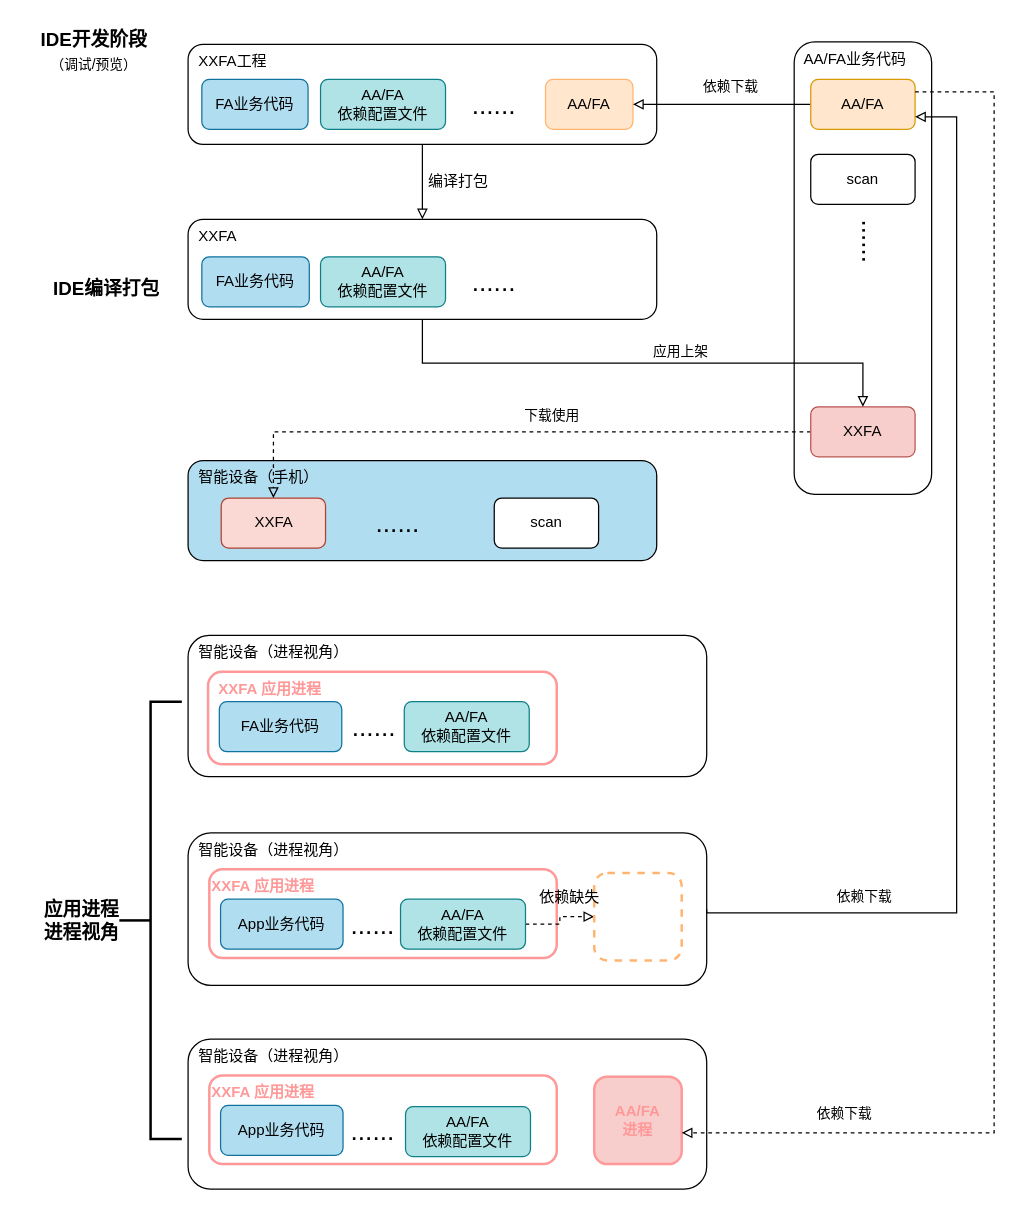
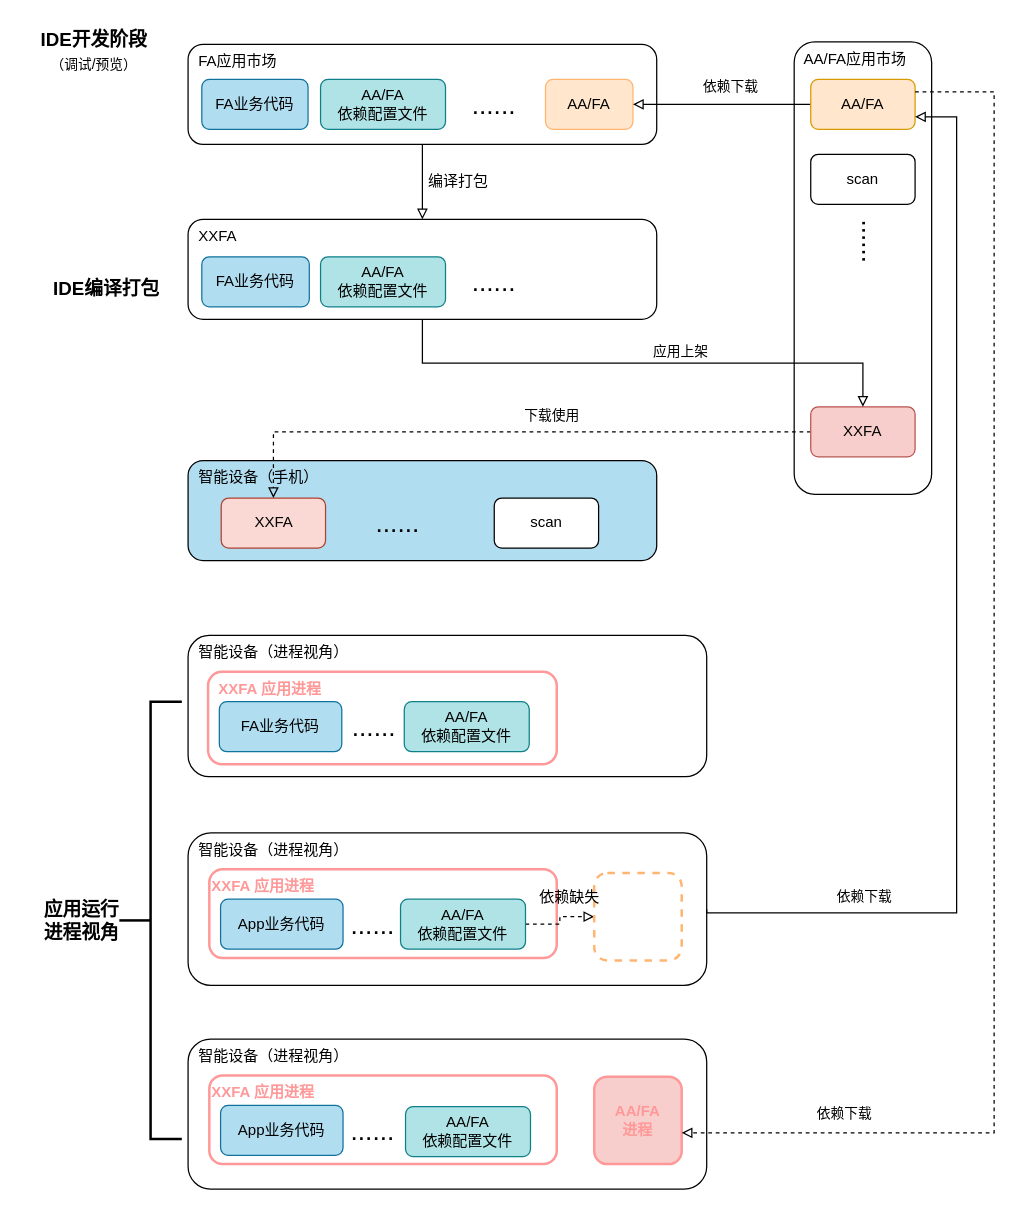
  <mxCell id="0" />
  <mxCell id="1" parent="0" />
  <mxCell id="2" value="&amp;nbsp; 智能设备（进程视角）" style="rounded=1;whiteSpace=wrap;html=1;fontSize=12;glass=0;strokeWidth=1;shadow=0;align=left;verticalAlign=top;" vertex="1" parent="1"><mxGeometry x="150" y="666" width="415" height="122" as="geometry" /></mxCell>
  <mxCell id="3" value="&lt;b&gt;&lt;font color=&quot;#ff9999&quot;&gt;XXFA 应用进程&lt;/font&gt;&lt;/b&gt;" style="rounded=1;whiteSpace=wrap;html=1;fillColor=none;gradientColor=none;fontSize=12;align=left;verticalAlign=top;strokeColor=#FF9999;strokeWidth=2;" vertex="1" parent="1"><mxGeometry x="167" y="695" width="278" height="71" as="geometry" /></mxCell>
  <mxCell id="4" value="&amp;nbsp; 智能设备（进程视角）" style="rounded=1;whiteSpace=wrap;html=1;fontSize=12;glass=0;strokeWidth=1;shadow=0;align=left;verticalAlign=top;" vertex="1" parent="1"><mxGeometry x="150" y="508" width="415" height="113" as="geometry" /></mxCell>
  <mxCell id="5" value="&lt;b&gt;&lt;font color=&quot;#ff9999&quot;&gt;&amp;nbsp; XXFA 应用进程&lt;/font&gt;&lt;/b&gt;" style="rounded=1;whiteSpace=wrap;html=1;fillColor=none;gradientColor=none;fontSize=12;align=left;verticalAlign=top;strokeColor=#FF9999;strokeWidth=2;" vertex="1" parent="1"><mxGeometry x="166" y="537" width="279" height="74" as="geometry" /></mxCell>
  <mxCell id="6" value="编译打包" style="edgeStyle=orthogonalEdgeStyle;rounded=0;orthogonalLoop=1;jettySize=auto;html=1;exitX=0.5;exitY=1;exitDx=0;exitDy=0;entryX=0.5;entryY=0;entryDx=0;entryDy=0;endArrow=block;endFill=0;fontSize=12;exitPerimeter=0;" edge="1" parent="1" source="7" target="8"><mxGeometry y="28" relative="1" as="geometry"><Array as="points"><mxPoint x="338" y="145" /><mxPoint x="338" y="145" /></Array><mxPoint as="offset" /></mxGeometry></mxCell>
- <mxCell id="7" value="&amp;nbsp; XXFA工程" style="rounded=1;whiteSpace=wrap;html=1;fontSize=12;glass=0;strokeWidth=1;shadow=0;align=left;verticalAlign=top;" vertex="1" parent="1"><mxGeometry x="150" y="35" width="375" height="80" as="geometry" /></mxCell>
+ <mxCell id="7" value="&amp;nbsp; FA应用市场" style="rounded=1;whiteSpace=wrap;html=1;fontSize=12;glass=0;strokeWidth=1;shadow=0;align=left;verticalAlign=top;" vertex="1" parent="1"><mxGeometry x="150" y="35" width="375" height="80" as="geometry" /></mxCell>
  <mxCell id="8" value="&amp;nbsp; XXFA" style="rounded=1;whiteSpace=wrap;html=1;fontSize=12;glass=0;strokeWidth=1;shadow=0;align=left;verticalAlign=top;" vertex="1" parent="1"><mxGeometry x="150" y="175" width="375" height="80" as="geometry" /></mxCell>
  <mxCell id="9" value="&lt;font&gt;&lt;b&gt;IDE开发阶段&lt;/b&gt;&lt;br&gt;&lt;font style=&quot;font-size: 11px&quot;&gt;（调试/预览）&lt;/font&gt;&lt;br&gt;&lt;/font&gt;" style="text;html=1;strokeColor=none;fillColor=none;align=center;verticalAlign=middle;whiteSpace=wrap;rounded=0;fontSize=15;" vertex="1" parent="1"><mxGeometry x="30" y="20" width="90" height="40" as="geometry" /></mxCell>
  <mxCell id="10" value="FA业务代码" style="rounded=1;whiteSpace=wrap;html=1;align=center;fillColor=#b1ddf0;strokeColor=#10739e;" vertex="1" parent="1"><mxGeometry x="161" y="63" width="85" height="40" as="geometry" /></mxCell>
  <mxCell id="11" value="AA/FA&lt;br&gt;依赖配置文件" style="rounded=1;whiteSpace=wrap;html=1;align=center;fillColor=#b0e3e6;strokeColor=#0e8088;" vertex="1" parent="1"><mxGeometry x="256" y="63" width="100" height="40" as="geometry" /></mxCell>
  <mxCell id="12" value="AA/FA" style="rounded=1;whiteSpace=wrap;html=1;align=center;fillColor=#ffe6cc;strokeColor=#FFB570;" vertex="1" parent="1"><mxGeometry x="436" y="63" width="70" height="40" as="geometry" /></mxCell>
  <mxCell id="13" value="&lt;font style=&quot;font-size: 21px&quot;&gt;......&lt;/font&gt;" style="rounded=1;whiteSpace=wrap;html=1;align=center;fillColor=none;gradientColor=none;strokeColor=none;" vertex="1" parent="1"><mxGeometry x="370" y="63" width="50" height="40" as="geometry" /></mxCell>
  <mxCell id="14" value="FA业务代码" style="rounded=1;whiteSpace=wrap;html=1;align=center;fillColor=#b1ddf0;strokeColor=#10739e;" vertex="1" parent="1"><mxGeometry x="161" y="205" width="86" height="40" as="geometry" /></mxCell>
  <mxCell id="15" value="AA/FA&lt;br&gt;依赖配置文件" style="rounded=1;whiteSpace=wrap;html=1;align=center;fillColor=#b0e3e6;strokeColor=#0e8088;" vertex="1" parent="1"><mxGeometry x="256" y="205" width="100" height="40" as="geometry" /></mxCell>
  <mxCell id="16" value="&lt;font style=&quot;font-size: 21px&quot;&gt;......&lt;/font&gt;" style="rounded=1;whiteSpace=wrap;html=1;align=center;fillColor=none;gradientColor=none;strokeColor=none;" vertex="1" parent="1"><mxGeometry x="370" y="205" width="50" height="40" as="geometry" /></mxCell>
- <mxCell id="17" value="&amp;nbsp; AA/FA业务代码" style="rounded=1;whiteSpace=wrap;html=1;fontSize=12;glass=0;strokeWidth=1;shadow=0;align=left;verticalAlign=top;" vertex="1" parent="1"><mxGeometry x="635" y="33" width="110" height="362" as="geometry" /></mxCell>
+ <mxCell id="17" value="&amp;nbsp; AA/FA应用市场" style="rounded=1;whiteSpace=wrap;html=1;fontSize=12;glass=0;strokeWidth=1;shadow=0;align=left;verticalAlign=top;" vertex="1" parent="1"><mxGeometry x="635" y="33" width="110" height="362" as="geometry" /></mxCell>
  <mxCell id="18" style="edgeStyle=orthogonalEdgeStyle;rounded=0;orthogonalLoop=1;jettySize=auto;html=1;exitX=0;exitY=0.5;exitDx=0;exitDy=0;entryX=1;entryY=0.5;entryDx=0;entryDy=0;endArrow=block;endFill=0;" edge="1" parent="1" source="20" target="12"><mxGeometry relative="1" as="geometry" /></mxCell>
  <mxCell id="19" value="依赖下载" style="edgeLabel;html=1;align=center;verticalAlign=middle;resizable=0;points=[];" vertex="1" connectable="0" parent="18"><mxGeometry x="-0.272" relative="1" as="geometry"><mxPoint x="-13.25" y="-15" as="offset" /></mxGeometry></mxCell>
  <mxCell id="20" value="AA/FA" style="rounded=1;whiteSpace=wrap;html=1;align=center;fillColor=#ffe6cc;strokeColor=#d79b00;" vertex="1" parent="1"><mxGeometry x="648.25" y="63" width="83.5" height="40" as="geometry" /></mxCell>
  <mxCell id="21" value="&lt;font style=&quot;font-size: 21px&quot;&gt;......&lt;/font&gt;" style="rounded=1;whiteSpace=wrap;html=1;align=center;fillColor=none;gradientColor=none;strokeColor=none;horizontal=0;verticalAlign=top;" vertex="1" parent="1"><mxGeometry x="665" y="173" width="40" height="40" as="geometry" /></mxCell>
  <mxCell id="22" value="scan" style="rounded=1;whiteSpace=wrap;html=1;align=center;" vertex="1" parent="1"><mxGeometry x="648.25" y="123" width="83.5" height="40" as="geometry" /></mxCell>
  <mxCell id="23" value="&lt;font style=&quot;font-size: 15px&quot;&gt;&lt;b&gt;IDE编译打包&lt;/b&gt;&lt;/font&gt;" style="text;html=1;strokeColor=none;fillColor=none;align=center;verticalAlign=middle;whiteSpace=wrap;rounded=0;fontSize=15;" vertex="1" parent="1"><mxGeometry x="40" y="210" width="90" height="40" as="geometry" /></mxCell>
  <mxCell id="24" value="&amp;nbsp; 智能设备（手机）" style="rounded=1;whiteSpace=wrap;html=1;fontSize=12;glass=0;strokeWidth=1;shadow=0;align=left;verticalAlign=top;fillColor=#b1ddf0;" vertex="1" parent="1"><mxGeometry x="150" y="368" width="375" height="80" as="geometry" /></mxCell>
  <mxCell id="25" value="XXFA" style="rounded=1;whiteSpace=wrap;html=1;align=center;fillColor=#fad9d5;strokeColor=#ae4132;" vertex="1" parent="1"><mxGeometry x="176.5" y="398" width="83.5" height="40" as="geometry" /></mxCell>
  <mxCell id="26" value="&lt;font style=&quot;font-size: 21px&quot;&gt;......&lt;/font&gt;" style="rounded=1;whiteSpace=wrap;html=1;align=center;fillColor=none;gradientColor=none;strokeColor=none;" vertex="1" parent="1"><mxGeometry x="293" y="398" width="50" height="40" as="geometry" /></mxCell>
  <mxCell id="27" value="scan" style="rounded=1;whiteSpace=wrap;html=1;align=center;" vertex="1" parent="1"><mxGeometry x="395" y="398" width="83.5" height="40" as="geometry" /></mxCell>
  <mxCell id="28" value="FA业务代码" style="rounded=1;whiteSpace=wrap;html=1;align=center;fillColor=#b1ddf0;strokeColor=#10739e;" vertex="1" parent="1"><mxGeometry x="175" y="561" width="98" height="40" as="geometry" /></mxCell>
  <mxCell id="29" value="AA/FA&lt;br&gt;依赖配置文件" style="rounded=1;whiteSpace=wrap;html=1;align=center;fillColor=#b0e3e6;strokeColor=#0e8088;" vertex="1" parent="1"><mxGeometry x="323" y="561" width="100" height="40" as="geometry" /></mxCell>
  <mxCell id="30" value="&lt;font style=&quot;font-size: 21px&quot;&gt;......&lt;/font&gt;" style="rounded=1;whiteSpace=wrap;html=1;align=center;fillColor=none;gradientColor=none;strokeColor=none;" vertex="1" parent="1"><mxGeometry x="274" y="561" width="50" height="40" as="geometry" /></mxCell>
- <mxCell id="31" value="&lt;b&gt;应用进程&lt;br&gt;进程视角&lt;/b&gt;" style="text;html=1;strokeColor=none;fillColor=none;align=center;verticalAlign=middle;whiteSpace=wrap;rounded=0;fontSize=15;" vertex="1" parent="1"><mxGeometry x="20" y="716" width="90" height="40" as="geometry" /></mxCell>
+ <mxCell id="31" value="&lt;b&gt;应用运行&lt;br&gt;进程视角&lt;/b&gt;" style="text;html=1;strokeColor=none;fillColor=none;align=center;verticalAlign=middle;whiteSpace=wrap;rounded=0;fontSize=15;" vertex="1" parent="1"><mxGeometry x="20" y="716" width="90" height="40" as="geometry" /></mxCell>
  <mxCell id="32" style="edgeStyle=orthogonalEdgeStyle;rounded=0;orthogonalLoop=1;jettySize=auto;html=1;exitX=0;exitY=0.5;exitDx=0;exitDy=0;endArrow=block;endFill=0;dashed=1;" edge="1" parent="1" source="34" target="25"><mxGeometry relative="1" as="geometry" /></mxCell>
  <mxCell id="33" value="下载使用" style="edgeLabel;html=1;align=center;verticalAlign=middle;resizable=0;points=[];" vertex="1" connectable="0" parent="32"><mxGeometry x="-0.141" y="1" relative="1" as="geometry"><mxPoint x="-1.25" y="-15" as="offset" /></mxGeometry></mxCell>
  <mxCell id="34" value="XXFA" style="rounded=1;whiteSpace=wrap;html=1;align=center;fillColor=#f8cecc;strokeColor=#b85450;" vertex="1" parent="1"><mxGeometry x="648.25" y="325" width="83.5" height="40" as="geometry" /></mxCell>
  <mxCell id="35" style="edgeStyle=orthogonalEdgeStyle;rounded=0;orthogonalLoop=1;jettySize=auto;html=1;exitX=0.5;exitY=1;exitDx=0;exitDy=0;entryX=0.5;entryY=0;entryDx=0;entryDy=0;endArrow=block;endFill=0;" edge="1" parent="1" source="8" target="34"><mxGeometry relative="1" as="geometry" /></mxCell>
  <mxCell id="36" value="应用上架" style="edgeLabel;html=1;align=center;verticalAlign=middle;resizable=0;points=[];" vertex="1" connectable="0" parent="35"><mxGeometry x="0.14" relative="1" as="geometry"><mxPoint y="-10" as="offset" /></mxGeometry></mxCell>
  <mxCell id="37" value="App业务代码" style="rounded=1;whiteSpace=wrap;html=1;align=center;fillColor=#b1ddf0;strokeColor=#10739e;" vertex="1" parent="1"><mxGeometry x="176" y="719" width="98" height="40" as="geometry" /></mxCell>
  <mxCell id="38" style="edgeStyle=orthogonalEdgeStyle;rounded=0;orthogonalLoop=1;jettySize=auto;html=1;exitX=1;exitY=0.5;exitDx=0;exitDy=0;entryX=0;entryY=0.5;entryDx=0;entryDy=0;dashed=1;endArrow=block;endFill=0;" edge="1" parent="1" source="39" target="40"><mxGeometry relative="1" as="geometry" /></mxCell>
  <mxCell id="39" value="AA/FA&lt;br&gt;依赖配置文件" style="rounded=1;whiteSpace=wrap;html=1;align=center;fillColor=#b0e3e6;strokeColor=#0e8088;" vertex="1" parent="1"><mxGeometry x="320" y="719" width="100" height="40" as="geometry" /></mxCell>
  <mxCell id="40" value="" style="rounded=1;whiteSpace=wrap;html=1;fontSize=12;align=left;verticalAlign=middle;strokeWidth=2;dashed=1;strokeColor=#FFB570;" vertex="1" parent="1"><mxGeometry x="475" y="698" width="70" height="70" as="geometry" /></mxCell>
  <mxCell id="41" value="&amp;nbsp; 智能设备（进程视角）" style="rounded=1;whiteSpace=wrap;html=1;fontSize=12;glass=0;strokeWidth=1;shadow=0;align=left;verticalAlign=top;" vertex="1" parent="1"><mxGeometry x="150" y="831" width="415" height="120" as="geometry" /></mxCell>
  <mxCell id="42" value="&lt;b&gt;&lt;font color=&quot;#ff9999&quot;&gt;XXFA 应用进程&lt;/font&gt;&lt;/b&gt;" style="rounded=1;whiteSpace=wrap;html=1;fillColor=none;gradientColor=none;fontSize=12;align=left;verticalAlign=top;strokeColor=#FF9999;strokeWidth=2;" vertex="1" parent="1"><mxGeometry x="167" y="860" width="278" height="71" as="geometry" /></mxCell>
  <mxCell id="43" value="App业务代码" style="rounded=1;whiteSpace=wrap;html=1;align=center;fillColor=#b1ddf0;strokeColor=#10739e;" vertex="1" parent="1"><mxGeometry x="176" y="884" width="98" height="40" as="geometry" /></mxCell>
  <mxCell id="44" value="AA/FA&lt;br&gt;依赖配置文件" style="rounded=1;whiteSpace=wrap;html=1;align=center;fillColor=#b0e3e6;strokeColor=#0e8088;" vertex="1" parent="1"><mxGeometry x="324" y="885" width="100" height="40" as="geometry" /></mxCell>
  <mxCell id="45" value="&lt;font style=&quot;font-size: 21px&quot;&gt;......&lt;/font&gt;" style="rounded=1;whiteSpace=wrap;html=1;align=center;fillColor=none;gradientColor=none;strokeColor=none;" vertex="1" parent="1"><mxGeometry x="273" y="884" width="50" height="40" as="geometry" /></mxCell>
  <mxCell id="46" value="&lt;font color=&quot;#ff9999&quot;&gt;&lt;b&gt;AA/FA&lt;br&gt;进程&lt;/b&gt;&lt;/font&gt;" style="rounded=1;whiteSpace=wrap;html=1;fillColor=#f8cecc;fontSize=12;align=center;verticalAlign=middle;strokeColor=#FF9999;strokeWidth=2;" vertex="1" parent="1"><mxGeometry x="475" y="861" width="70" height="70" as="geometry" /></mxCell>
  <mxCell id="47" style="edgeStyle=orthogonalEdgeStyle;rounded=0;orthogonalLoop=1;jettySize=auto;html=1;exitX=1;exitY=0.5;exitDx=0;exitDy=0;entryX=1;entryY=0.75;entryDx=0;entryDy=0;endArrow=block;endFill=0;" edge="1" parent="1" source="2" target="20"><mxGeometry relative="1" as="geometry"><Array as="points"><mxPoint x="765" y="730" /><mxPoint x="765" y="93" /></Array></mxGeometry></mxCell>
  <mxCell id="48" value="依赖下载" style="edgeLabel;html=1;align=center;verticalAlign=middle;resizable=0;points=[];" vertex="1" connectable="0" parent="47"><mxGeometry x="-0.696" relative="1" as="geometry"><mxPoint x="-5" y="-14" as="offset" /></mxGeometry></mxCell>
  <mxCell id="49" value="依赖下载" style="edgeStyle=orthogonalEdgeStyle;rounded=0;orthogonalLoop=1;jettySize=auto;html=1;exitX=1;exitY=0.25;exitDx=0;exitDy=0;endArrow=block;endFill=0;dashed=1;" edge="1" parent="1" source="20"><mxGeometry x="0.773" y="-15" relative="1" as="geometry"><mxPoint x="545" y="906" as="targetPoint" /><Array as="points"><mxPoint x="795" y="73" /><mxPoint x="795" y="906" /></Array><mxPoint as="offset" /></mxGeometry></mxCell>
  <mxCell id="50" value="" style="strokeWidth=2;html=1;shape=mxgraph.flowchart.annotation_2;align=left;labelPosition=right;pointerEvents=1;fillColor=#FFFFFF;" vertex="1" parent="1"><mxGeometry x="95" y="561" width="50" height="350" as="geometry" /></mxCell>
  <mxCell id="51" value="&lt;font style=&quot;font-size: 21px&quot;&gt;......&lt;/font&gt;" style="rounded=1;whiteSpace=wrap;html=1;align=center;fillColor=none;gradientColor=none;strokeColor=none;" vertex="1" parent="1"><mxGeometry x="273" y="719" width="50" height="40" as="geometry" /></mxCell>
  <mxCell id="52" value="依赖缺失" style="text;html=1;align=center;verticalAlign=middle;resizable=0;points=[];autosize=1;" vertex="1" parent="1"><mxGeometry x="425" y="708" width="60" height="20" as="geometry" /></mxCell>
